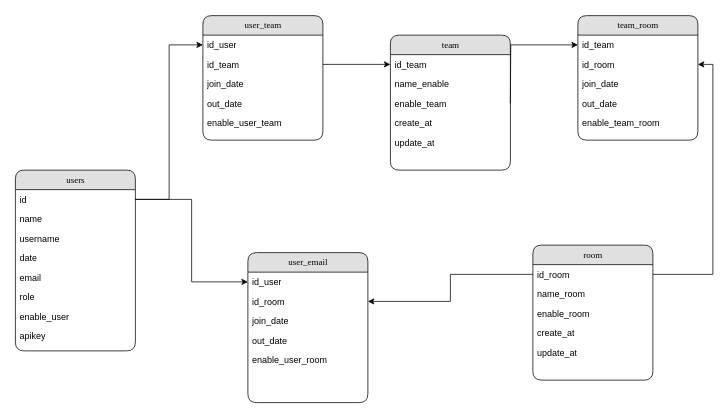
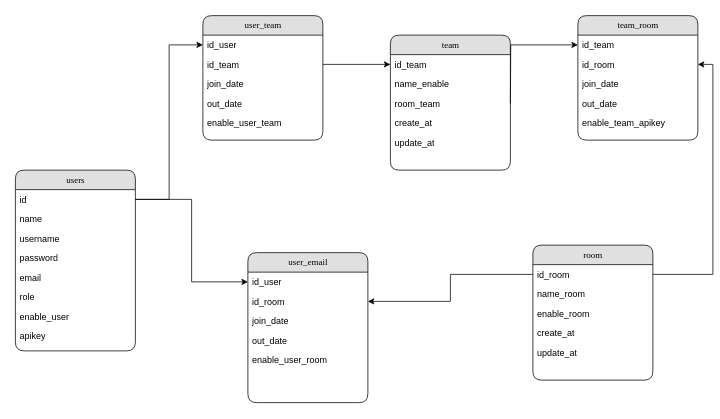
  <mxCell id="0" />
  <mxCell id="1" parent="0" />
  <mxCell id="2" value="users" style="swimlane;html=1;fontStyle=0;childLayout=stackLayout;horizontal=1;startSize=26;fillColor=#e0e0e0;horizontalStack=0;resizeParent=1;resizeLast=0;collapsible=1;marginBottom=0;swimlaneFillColor=#ffffff;align=center;rounded=1;shadow=0;comic=0;labelBackgroundColor=none;strokeWidth=1;fontFamily=Verdana;fontSize=12" parent="1" vertex="1"><mxGeometry x="20" y="226" width="160" height="241" as="geometry" /></mxCell>
  <mxCell id="3" value="id" style="text;html=1;strokeColor=none;fillColor=none;spacingLeft=4;spacingRight=4;whiteSpace=wrap;overflow=hidden;rotatable=0;points=[[0,0.5],[1,0.5]];portConstraint=eastwest;" parent="2" vertex="1"><mxGeometry y="26" width="160" height="26" as="geometry" /></mxCell>
  <mxCell id="4" value="name" style="text;html=1;strokeColor=none;fillColor=none;spacingLeft=4;spacingRight=4;whiteSpace=wrap;overflow=hidden;rotatable=0;points=[[0,0.5],[1,0.5]];portConstraint=eastwest;" parent="2" vertex="1"><mxGeometry y="52" width="160" height="26" as="geometry" /></mxCell>
  <mxCell id="5" value="username" style="text;html=1;strokeColor=none;fillColor=none;spacingLeft=4;spacingRight=4;whiteSpace=wrap;overflow=hidden;rotatable=0;points=[[0,0.5],[1,0.5]];portConstraint=eastwest;" parent="2" vertex="1"><mxGeometry y="78" width="160" height="26" as="geometry" /></mxCell>
- <mxCell id="6" value="date" style="text;html=1;strokeColor=none;fillColor=none;spacingLeft=4;spacingRight=4;whiteSpace=wrap;overflow=hidden;rotatable=0;points=[[0,0.5],[1,0.5]];portConstraint=eastwest;" parent="2" vertex="1"><mxGeometry y="104" width="160" height="26" as="geometry" /></mxCell>
+ <mxCell id="6" value="password" style="text;html=1;strokeColor=none;fillColor=none;spacingLeft=4;spacingRight=4;whiteSpace=wrap;overflow=hidden;rotatable=0;points=[[0,0.5],[1,0.5]];portConstraint=eastwest;" parent="2" vertex="1"><mxGeometry y="104" width="160" height="26" as="geometry" /></mxCell>
  <mxCell id="7" value="email" style="text;html=1;strokeColor=none;fillColor=none;spacingLeft=4;spacingRight=4;whiteSpace=wrap;overflow=hidden;rotatable=0;points=[[0,0.5],[1,0.5]];portConstraint=eastwest;" vertex="1" parent="2"><mxGeometry y="130" width="160" height="26" as="geometry" /></mxCell>
  <mxCell id="8" value="role" style="text;html=1;strokeColor=none;fillColor=none;spacingLeft=4;spacingRight=4;whiteSpace=wrap;overflow=hidden;rotatable=0;points=[[0,0.5],[1,0.5]];portConstraint=eastwest;" vertex="1" parent="2"><mxGeometry y="156" width="160" height="26" as="geometry" /></mxCell>
  <mxCell id="9" value="enable_user" style="text;html=1;strokeColor=none;fillColor=none;spacingLeft=4;spacingRight=4;whiteSpace=wrap;overflow=hidden;rotatable=0;points=[[0,0.5],[1,0.5]];portConstraint=eastwest;" vertex="1" parent="2"><mxGeometry y="182" width="160" height="26" as="geometry" /></mxCell>
  <mxCell id="10" value="apikey" style="text;html=1;strokeColor=none;fillColor=none;spacingLeft=4;spacingRight=4;whiteSpace=wrap;overflow=hidden;rotatable=0;points=[[0,0.5],[1,0.5]];portConstraint=eastwest;" vertex="1" parent="2"><mxGeometry y="208" width="160" height="26" as="geometry" /></mxCell>
  <mxCell id="11" value="team" style="swimlane;html=1;fontStyle=0;childLayout=stackLayout;horizontal=1;startSize=26;fillColor=#e0e0e0;horizontalStack=0;resizeParent=1;resizeLast=0;collapsible=1;marginBottom=0;swimlaneFillColor=#ffffff;align=center;rounded=1;shadow=0;comic=0;labelBackgroundColor=none;strokeWidth=1;fontFamily=Verdana;fontSize=12" parent="1" vertex="1"><mxGeometry x="520" y="46" width="160" height="180" as="geometry" /></mxCell>
  <mxCell id="12" value="id_team" style="text;html=1;strokeColor=none;fillColor=none;spacingLeft=4;spacingRight=4;whiteSpace=wrap;overflow=hidden;rotatable=0;points=[[0,0.5],[1,0.5]];portConstraint=eastwest;" parent="11" vertex="1"><mxGeometry y="26" width="160" height="26" as="geometry" /></mxCell>
  <mxCell id="13" value="name_enable" style="text;html=1;strokeColor=none;fillColor=none;spacingLeft=4;spacingRight=4;whiteSpace=wrap;overflow=hidden;rotatable=0;points=[[0,0.5],[1,0.5]];portConstraint=eastwest;" parent="11" vertex="1"><mxGeometry y="52" width="160" height="26" as="geometry" /></mxCell>
- <mxCell id="14" value="enable_team" style="text;html=1;strokeColor=none;fillColor=none;spacingLeft=4;spacingRight=4;whiteSpace=wrap;overflow=hidden;rotatable=0;points=[[0,0.5],[1,0.5]];portConstraint=eastwest;" vertex="1" parent="11"><mxGeometry y="78" width="160" height="26" as="geometry" /></mxCell>
+ <mxCell id="14" value="room_team" style="text;html=1;strokeColor=none;fillColor=none;spacingLeft=4;spacingRight=4;whiteSpace=wrap;overflow=hidden;rotatable=0;points=[[0,0.5],[1,0.5]];portConstraint=eastwest;" vertex="1" parent="11"><mxGeometry y="78" width="160" height="26" as="geometry" /></mxCell>
  <mxCell id="15" value="create_at" style="text;html=1;strokeColor=none;fillColor=none;spacingLeft=4;spacingRight=4;whiteSpace=wrap;overflow=hidden;rotatable=0;points=[[0,0.5],[1,0.5]];portConstraint=eastwest;" vertex="1" parent="11"><mxGeometry y="104" width="160" height="26" as="geometry" /></mxCell>
  <mxCell id="16" value="update_at" style="text;html=1;strokeColor=none;fillColor=none;spacingLeft=4;spacingRight=4;whiteSpace=wrap;overflow=hidden;rotatable=0;points=[[0,0.5],[1,0.5]];portConstraint=eastwest;" vertex="1" parent="11"><mxGeometry y="130" width="160" height="26" as="geometry" /></mxCell>
  <mxCell id="17" value="user_team" style="swimlane;html=1;fontStyle=0;childLayout=stackLayout;horizontal=1;startSize=26;fillColor=#e0e0e0;horizontalStack=0;resizeParent=1;resizeLast=0;collapsible=1;marginBottom=0;swimlaneFillColor=#ffffff;align=center;rounded=1;shadow=0;comic=0;labelBackgroundColor=none;strokeWidth=1;fontFamily=Verdana;fontSize=12" parent="1" vertex="1"><mxGeometry x="270" y="20" width="160" height="166" as="geometry" /></mxCell>
  <mxCell id="18" value="id_user" style="text;html=1;strokeColor=none;fillColor=none;spacingLeft=4;spacingRight=4;whiteSpace=wrap;overflow=hidden;rotatable=0;points=[[0,0.5],[1,0.5]];portConstraint=eastwest;" parent="17" vertex="1"><mxGeometry y="26" width="160" height="26" as="geometry" /></mxCell>
  <mxCell id="19" value="id_team" style="text;html=1;strokeColor=none;fillColor=none;spacingLeft=4;spacingRight=4;whiteSpace=wrap;overflow=hidden;rotatable=0;points=[[0,0.5],[1,0.5]];portConstraint=eastwest;" parent="17" vertex="1"><mxGeometry y="52" width="160" height="26" as="geometry" /></mxCell>
  <mxCell id="20" value="join_date" style="text;html=1;strokeColor=none;fillColor=none;spacingLeft=4;spacingRight=4;whiteSpace=wrap;overflow=hidden;rotatable=0;points=[[0,0.5],[1,0.5]];portConstraint=eastwest;" parent="17" vertex="1"><mxGeometry y="78" width="160" height="26" as="geometry" /></mxCell>
  <mxCell id="21" value="out_date" style="text;html=1;strokeColor=none;fillColor=none;spacingLeft=4;spacingRight=4;whiteSpace=wrap;overflow=hidden;rotatable=0;points=[[0,0.5],[1,0.5]];portConstraint=eastwest;" parent="17" vertex="1"><mxGeometry y="104" width="160" height="26" as="geometry" /></mxCell>
  <mxCell id="22" value="enable_user_team" style="text;html=1;strokeColor=none;fillColor=none;spacingLeft=4;spacingRight=4;whiteSpace=wrap;overflow=hidden;rotatable=0;points=[[0,0.5],[1,0.5]];portConstraint=eastwest;" parent="17" vertex="1"><mxGeometry y="130" width="160" height="26" as="geometry" /></mxCell>
  <mxCell id="23" value="room" style="swimlane;html=1;fontStyle=0;childLayout=stackLayout;horizontal=1;startSize=26;fillColor=#e0e0e0;horizontalStack=0;resizeParent=1;resizeLast=0;collapsible=1;marginBottom=0;swimlaneFillColor=#ffffff;align=center;rounded=1;shadow=0;comic=0;labelBackgroundColor=none;strokeWidth=1;fontFamily=Verdana;fontSize=12" parent="1" vertex="1"><mxGeometry x="710" y="326" width="160" height="180" as="geometry" /></mxCell>
  <mxCell id="24" value="id_room" style="text;html=1;strokeColor=none;fillColor=none;spacingLeft=4;spacingRight=4;whiteSpace=wrap;overflow=hidden;rotatable=0;points=[[0,0.5],[1,0.5]];portConstraint=eastwest;" parent="23" vertex="1"><mxGeometry y="26" width="160" height="26" as="geometry" /></mxCell>
  <mxCell id="25" value="name_room" style="text;html=1;strokeColor=none;fillColor=none;spacingLeft=4;spacingRight=4;whiteSpace=wrap;overflow=hidden;rotatable=0;points=[[0,0.5],[1,0.5]];portConstraint=eastwest;" parent="23" vertex="1"><mxGeometry y="52" width="160" height="26" as="geometry" /></mxCell>
  <mxCell id="26" value="enable_room" style="text;html=1;strokeColor=none;fillColor=none;spacingLeft=4;spacingRight=4;whiteSpace=wrap;overflow=hidden;rotatable=0;points=[[0,0.5],[1,0.5]];portConstraint=eastwest;" parent="23" vertex="1"><mxGeometry y="78" width="160" height="26" as="geometry" /></mxCell>
  <mxCell id="27" value="create_at" style="text;html=1;strokeColor=none;fillColor=none;spacingLeft=4;spacingRight=4;whiteSpace=wrap;overflow=hidden;rotatable=0;points=[[0,0.5],[1,0.5]];portConstraint=eastwest;" vertex="1" parent="23"><mxGeometry y="104" width="160" height="26" as="geometry" /></mxCell>
  <mxCell id="28" value="update_at" style="text;html=1;strokeColor=none;fillColor=none;spacingLeft=4;spacingRight=4;whiteSpace=wrap;overflow=hidden;rotatable=0;points=[[0,0.5],[1,0.5]];portConstraint=eastwest;" vertex="1" parent="23"><mxGeometry y="130" width="160" height="26" as="geometry" /></mxCell>
  <mxCell id="29" value="team_room" style="swimlane;html=1;fontStyle=0;childLayout=stackLayout;horizontal=1;startSize=26;fillColor=#e0e0e0;horizontalStack=0;resizeParent=1;resizeLast=0;collapsible=1;marginBottom=0;swimlaneFillColor=#ffffff;align=center;rounded=1;shadow=0;comic=0;labelBackgroundColor=none;strokeWidth=1;fontFamily=Verdana;fontSize=12" parent="1" vertex="1"><mxGeometry x="770" y="20" width="160" height="166" as="geometry" /></mxCell>
  <mxCell id="30" value="id_team" style="text;html=1;strokeColor=none;fillColor=none;spacingLeft=4;spacingRight=4;whiteSpace=wrap;overflow=hidden;rotatable=0;points=[[0,0.5],[1,0.5]];portConstraint=eastwest;" parent="29" vertex="1"><mxGeometry y="26" width="160" height="26" as="geometry" /></mxCell>
  <mxCell id="31" value="id_room" style="text;html=1;strokeColor=none;fillColor=none;spacingLeft=4;spacingRight=4;whiteSpace=wrap;overflow=hidden;rotatable=0;points=[[0,0.5],[1,0.5]];portConstraint=eastwest;" parent="29" vertex="1"><mxGeometry y="52" width="160" height="26" as="geometry" /></mxCell>
  <mxCell id="32" value="join_date" style="text;html=1;strokeColor=none;fillColor=none;spacingLeft=4;spacingRight=4;whiteSpace=wrap;overflow=hidden;rotatable=0;points=[[0,0.5],[1,0.5]];portConstraint=eastwest;" parent="29" vertex="1"><mxGeometry y="78" width="160" height="26" as="geometry" /></mxCell>
  <mxCell id="33" value="out_date" style="text;html=1;strokeColor=none;fillColor=none;spacingLeft=4;spacingRight=4;whiteSpace=wrap;overflow=hidden;rotatable=0;points=[[0,0.5],[1,0.5]];portConstraint=eastwest;" parent="29" vertex="1"><mxGeometry y="104" width="160" height="26" as="geometry" /></mxCell>
- <mxCell id="34" value="enable_team_room" style="text;html=1;strokeColor=none;fillColor=none;spacingLeft=4;spacingRight=4;whiteSpace=wrap;overflow=hidden;rotatable=0;points=[[0,0.5],[1,0.5]];portConstraint=eastwest;" parent="29" vertex="1"><mxGeometry y="130" width="160" height="26" as="geometry" /></mxCell>
+ <mxCell id="34" value="enable_team_apikey" style="text;html=1;strokeColor=none;fillColor=none;spacingLeft=4;spacingRight=4;whiteSpace=wrap;overflow=hidden;rotatable=0;points=[[0,0.5],[1,0.5]];portConstraint=eastwest;" parent="29" vertex="1"><mxGeometry y="130" width="160" height="26" as="geometry" /></mxCell>
  <mxCell id="35" style="edgeStyle=orthogonalEdgeStyle;rounded=0;orthogonalLoop=1;jettySize=auto;html=1;" parent="1" source="3" target="18" edge="1"><mxGeometry relative="1" as="geometry" /></mxCell>
  <mxCell id="36" style="edgeStyle=orthogonalEdgeStyle;rounded=0;orthogonalLoop=1;jettySize=auto;html=1;exitX=1;exitY=0.5;exitDx=0;exitDy=0;entryX=0;entryY=0.5;entryDx=0;entryDy=0;" parent="1" source="19" target="12" edge="1"><mxGeometry relative="1" as="geometry" /></mxCell>
  <mxCell id="37" style="edgeStyle=orthogonalEdgeStyle;rounded=0;orthogonalLoop=1;jettySize=auto;html=1;entryX=0;entryY=0.5;entryDx=0;entryDy=0;" parent="1" target="30" edge="1"><mxGeometry relative="1" as="geometry"><mxPoint x="680" y="137" as="sourcePoint" /></mxGeometry></mxCell>
  <mxCell id="38" style="edgeStyle=orthogonalEdgeStyle;rounded=0;orthogonalLoop=1;jettySize=auto;html=1;entryX=1;entryY=0.5;entryDx=0;entryDy=0;" parent="1" source="24" target="31" edge="1"><mxGeometry relative="1" as="geometry" /></mxCell>
  <mxCell id="39" value="user_email" style="swimlane;html=1;fontStyle=0;childLayout=stackLayout;horizontal=1;startSize=26;fillColor=#e0e0e0;horizontalStack=0;resizeParent=1;resizeLast=0;collapsible=1;marginBottom=0;swimlaneFillColor=#ffffff;align=center;rounded=1;shadow=0;comic=0;labelBackgroundColor=none;strokeWidth=1;fontFamily=Verdana;fontSize=12" parent="1" vertex="1"><mxGeometry x="330" y="336" width="160" height="200" as="geometry" /></mxCell>
  <mxCell id="40" value="id_user" style="text;html=1;strokeColor=none;fillColor=none;spacingLeft=4;spacingRight=4;whiteSpace=wrap;overflow=hidden;rotatable=0;points=[[0,0.5],[1,0.5]];portConstraint=eastwest;" parent="39" vertex="1"><mxGeometry y="26" width="160" height="26" as="geometry" /></mxCell>
  <mxCell id="41" value="id_room" style="text;html=1;strokeColor=none;fillColor=none;spacingLeft=4;spacingRight=4;whiteSpace=wrap;overflow=hidden;rotatable=0;points=[[0,0.5],[1,0.5]];portConstraint=eastwest;" parent="39" vertex="1"><mxGeometry y="52" width="160" height="26" as="geometry" /></mxCell>
  <mxCell id="42" value="join_date" style="text;html=1;strokeColor=none;fillColor=none;spacingLeft=4;spacingRight=4;whiteSpace=wrap;overflow=hidden;rotatable=0;points=[[0,0.5],[1,0.5]];portConstraint=eastwest;" parent="39" vertex="1"><mxGeometry y="78" width="160" height="26" as="geometry" /></mxCell>
  <mxCell id="43" value="out_date" style="text;html=1;strokeColor=none;fillColor=none;spacingLeft=4;spacingRight=4;whiteSpace=wrap;overflow=hidden;rotatable=0;points=[[0,0.5],[1,0.5]];portConstraint=eastwest;" parent="39" vertex="1"><mxGeometry y="104" width="160" height="26" as="geometry" /></mxCell>
  <mxCell id="44" value="enable_user_room" style="text;html=1;strokeColor=none;fillColor=none;spacingLeft=4;spacingRight=4;whiteSpace=wrap;overflow=hidden;rotatable=0;points=[[0,0.5],[1,0.5]];portConstraint=eastwest;" parent="39" vertex="1"><mxGeometry y="130" width="160" height="26" as="geometry" /></mxCell>
  <mxCell id="45" style="edgeStyle=orthogonalEdgeStyle;rounded=0;orthogonalLoop=1;jettySize=auto;html=1;entryX=1;entryY=0.5;entryDx=0;entryDy=0;" parent="1" source="24" target="41" edge="1"><mxGeometry relative="1" as="geometry" /></mxCell>
  <mxCell id="46" style="edgeStyle=orthogonalEdgeStyle;rounded=0;orthogonalLoop=1;jettySize=auto;html=1;entryX=0;entryY=0.5;entryDx=0;entryDy=0;" parent="1" source="3" target="40" edge="1"><mxGeometry relative="1" as="geometry" /></mxCell>
